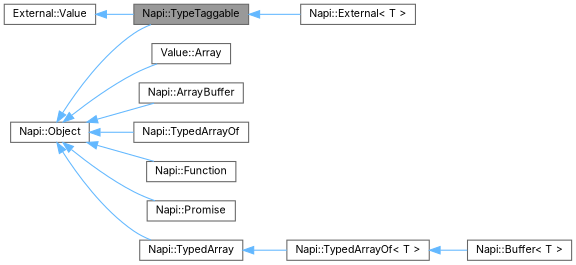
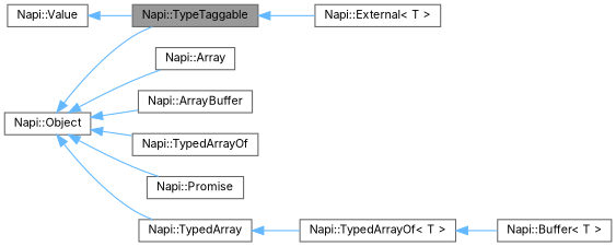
  digraph {
    fontname=Inter
    rankdir=LR
    node [color=gray40 fillcolor=white fontname=Inter fontsize=10 shape=box style=filled]
    edge [color=steelblue1 dir=back fontname=Inter fontsize=10 labelfontname=Helvetica labelfontsize=10 style=solid]
    n1 [fillcolor=grey60 fontcolor=black height=0.2 label="Napi::TypeTaggable" width=0.4]
    n2 [height=0.2 label="Napi::External\< T \>" width=0.4]
    n3 [height=0.2 label="Napi::Object" width=0.4]
-   n4 [height=0.2 label="Value::Array" width=0.4]
+   n4 [height=0.2 label="Napi::Array" width=0.4]
    n5 [height=0.2 label="Napi::ArrayBuffer" width=0.4]
    n6 [height=0.2 label="Napi::TypedArrayOf" width=0.4]
-   n7 [height=0.2 label="Napi::Function" width=0.4]
    n8 [height=0.2 label="Napi::Promise" width=0.4]
    n9 [height=0.2 label="Napi::TypedArray" width=0.4]
-   n10 [height=0.2 label="External::Value" width=0.4]
+   n10 [height=0.2 label="Napi::Value" width=0.4]
    n11 [height=0.2 label="Napi::TypedArrayOf\< T \>" width=0.4]
    n12 [height=0.2 label="Napi::Buffer\< T \>" width=0.4]
    n1 -> n2
    n3 -> n1
    n3 -> n4
    n3 -> n5
    n3 -> n6
-   n3 -> n7
    n3 -> n8
    n3 -> n9
    n9 -> n11
    n10 -> n1
    n11 -> n12
  }
